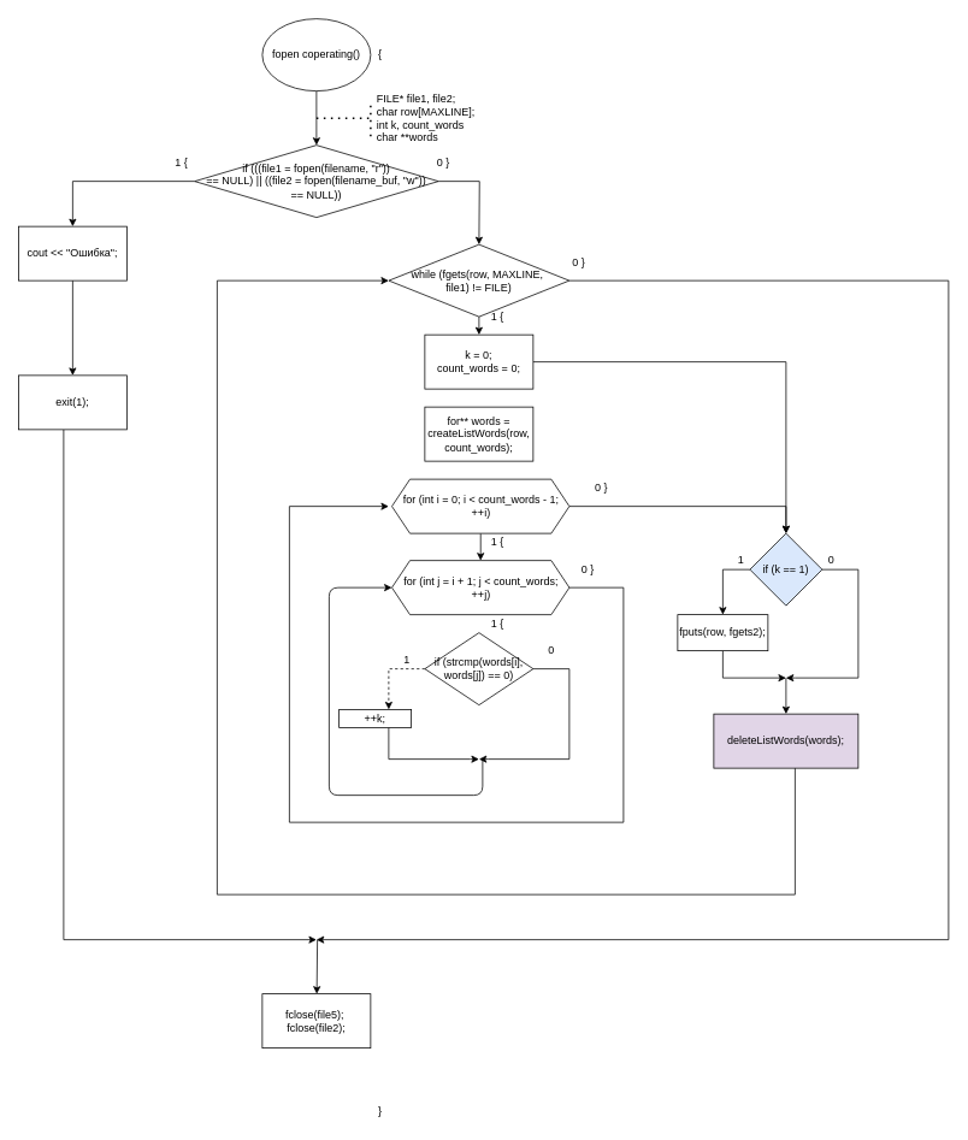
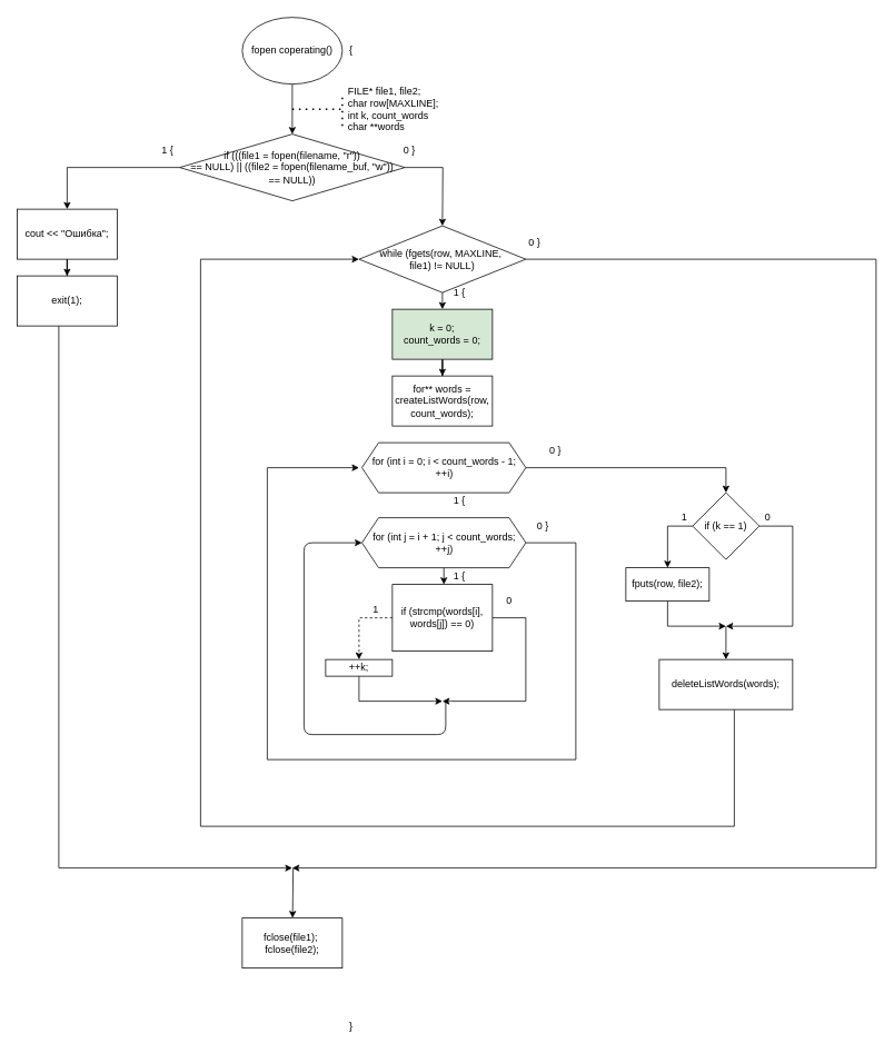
  <mxCell id="0" />
  <mxCell id="1" parent="0" />
  <mxCell id="2" style="edgeStyle=orthogonalEdgeStyle;rounded=0;orthogonalLoop=1;jettySize=auto;html=1;" edge="1" parent="1" source="3"><mxGeometry relative="1" as="geometry"><mxPoint x="350" y="160" as="targetPoint" /></mxGeometry></mxCell>
  <mxCell id="3" value="fopen coperating()" style="ellipse;whiteSpace=wrap;html=1;" vertex="1" parent="1"><mxGeometry x="290" y="20" width="120" height="80" as="geometry" /></mxCell>
  <mxCell id="4" value="" style="endArrow=none;dashed=1;html=1;dashPattern=1 3;strokeWidth=2;" edge="1" parent="1"><mxGeometry width="50" height="50" relative="1" as="geometry"><mxPoint x="350" y="130" as="sourcePoint" /><mxPoint x="410" y="130" as="targetPoint" /></mxGeometry></mxCell>
  <mxCell id="5" value="&lt;div&gt;FILE* file1, f&lt;span&gt;ile2;&lt;/span&gt;&lt;/div&gt;&lt;div&gt;&lt;span&gt;&#09;&lt;/span&gt;char row[MAXLINE];&lt;/div&gt;&lt;div&gt;int k, count_words&lt;/div&gt;&lt;div&gt;char **words&lt;/div&gt;" style="text;html=1;align=left;verticalAlign=middle;resizable=0;points=[];autosize=1;" vertex="1" parent="1"><mxGeometry x="415" y="100" width="120" height="60" as="geometry" /></mxCell>
  <mxCell id="6" value="" style="endArrow=none;dashed=1;html=1;dashPattern=1 3;strokeWidth=2;" edge="1" parent="1"><mxGeometry width="50" height="50" relative="1" as="geometry"><mxPoint x="410" y="150" as="sourcePoint" /><mxPoint x="410" y="110" as="targetPoint" /></mxGeometry></mxCell>
  <mxCell id="7" style="edgeStyle=orthogonalEdgeStyle;rounded=0;orthogonalLoop=1;jettySize=auto;html=1;" edge="1" parent="1" source="9" target="11"><mxGeometry relative="1" as="geometry"><mxPoint x="190" y="270" as="targetPoint" /></mxGeometry></mxCell>
  <mxCell id="8" style="edgeStyle=orthogonalEdgeStyle;rounded=0;orthogonalLoop=1;jettySize=auto;html=1;" edge="1" parent="1" source="9"><mxGeometry relative="1" as="geometry"><mxPoint x="530" y="270" as="targetPoint" /></mxGeometry></mxCell>
  <mxCell id="9" value="if (((file1 = fopen(filename, &quot;r&quot;)) &lt;br&gt;== NULL) || ((file2 = fopen(filename_buf, &quot;w&quot;)) &lt;br&gt;== NULL))" style="rhombus;whiteSpace=wrap;html=1;" vertex="1" parent="1"><mxGeometry x="215" y="160" width="270" height="80" as="geometry" /></mxCell>
  <mxCell id="10" value="" style="edgeStyle=orthogonalEdgeStyle;rounded=0;orthogonalLoop=1;jettySize=auto;html=1;" edge="1" parent="1" source="11" target="15"><mxGeometry relative="1" as="geometry" /></mxCell>
  <mxCell id="11" value="cout &amp;lt;&amp;lt; &quot;Ошибка&quot;;" style="rounded=0;whiteSpace=wrap;html=1;" vertex="1" parent="1"><mxGeometry x="20" y="250" width="120" height="60" as="geometry" /></mxCell>
  <mxCell id="12" value="1 {" style="text;html=1;align=center;verticalAlign=middle;resizable=0;points=[];autosize=1;" vertex="1" parent="1"><mxGeometry x="185" y="170" width="30" height="20" as="geometry" /></mxCell>
  <mxCell id="13" style="edgeStyle=orthogonalEdgeStyle;rounded=0;orthogonalLoop=1;jettySize=auto;html=1;exitX=1;exitY=0.5;exitDx=0;exitDy=0;" edge="1" parent="1" source="22"><mxGeometry relative="1" as="geometry"><mxPoint x="350" y="1040" as="targetPoint" /><Array as="points"><mxPoint x="1050" y="310" /><mxPoint x="1050" y="1040" /></Array><mxPoint x="660" y="410" as="sourcePoint" /></mxGeometry></mxCell>
  <mxCell id="14" style="edgeStyle=orthogonalEdgeStyle;rounded=0;orthogonalLoop=1;jettySize=auto;html=1;" edge="1" parent="1" source="15"><mxGeometry relative="1" as="geometry"><mxPoint x="350" y="1040" as="targetPoint" /><Array as="points"><mxPoint x="70" y="1040" /><mxPoint x="350" y="1040" /></Array></mxGeometry></mxCell>
- <mxCell id="15" value="exit(1);" style="rounded=0;whiteSpace=wrap;html=1;" vertex="1" parent="1"><mxGeometry x="20" y="415" width="120" height="60" as="geometry" /></mxCell>
+ <mxCell id="15" value="exit(1);" style="rounded=0;whiteSpace=wrap;html=1;" vertex="1" parent="1"><mxGeometry x="20" y="330" width="120" height="60" as="geometry" /></mxCell>
  <mxCell id="16" value="0 }" style="text;html=1;align=center;verticalAlign=middle;resizable=0;points=[];autosize=1;" vertex="1" parent="1"><mxGeometry x="475" y="170" width="30" height="20" as="geometry" /></mxCell>
  <mxCell id="17" value="" style="endArrow=classic;html=1;" edge="1" parent="1" target="18"><mxGeometry width="50" height="50" relative="1" as="geometry"><mxPoint x="351" y="1040" as="sourcePoint" /><mxPoint x="354" y="880" as="targetPoint" /></mxGeometry></mxCell>
- <mxCell id="18" value="&lt;div&gt;fclose(file5);&amp;nbsp;&lt;/div&gt;&lt;div&gt;&lt;span&gt;&#09;&lt;/span&gt;fclose(file2);&lt;/div&gt;" style="rounded=0;whiteSpace=wrap;html=1;" vertex="1" parent="1"><mxGeometry x="290" y="1100" width="120" height="60" as="geometry" /></mxCell>
+ <mxCell id="18" value="&lt;div&gt;fclose(file1);&amp;nbsp;&lt;/div&gt;&lt;div&gt;&lt;span&gt;&#09;&lt;/span&gt;fclose(file2);&lt;/div&gt;" style="rounded=0;whiteSpace=wrap;html=1;" vertex="1" parent="1"><mxGeometry x="290" y="1100" width="120" height="60" as="geometry" /></mxCell>
  <mxCell id="19" value="}" style="text;html=1;align=center;verticalAlign=middle;resizable=0;points=[];autosize=1;" vertex="1" parent="1"><mxGeometry x="410" y="1220" width="20" height="20" as="geometry" /></mxCell>
  <mxCell id="20" value="{" style="text;html=1;align=center;verticalAlign=middle;resizable=0;points=[];autosize=1;" vertex="1" parent="1"><mxGeometry x="410" y="50" width="20" height="20" as="geometry" /></mxCell>
  <mxCell id="21" style="edgeStyle=orthogonalEdgeStyle;rounded=0;orthogonalLoop=1;jettySize=auto;html=1;" edge="1" parent="1" source="22" target="24"><mxGeometry relative="1" as="geometry"><mxPoint x="390" y="370" as="targetPoint" /><Array as="points"><mxPoint x="530" y="370" /><mxPoint x="530" y="370" /></Array></mxGeometry></mxCell>
- <mxCell id="22" value="&lt;div&gt;while (fgets(row, MAXLINE,&amp;nbsp;&lt;/div&gt;&lt;div&gt;file1)&amp;nbsp;&lt;span&gt;!= FILE)&lt;/span&gt;&lt;/div&gt;&lt;div&gt;&lt;span&gt;&#09;&lt;/span&gt;&lt;/div&gt;" style="rhombus;whiteSpace=wrap;html=1;" vertex="1" parent="1"><mxGeometry x="430" y="270" width="200" height="80" as="geometry" /></mxCell>
- <mxCell id="23" style="edgeStyle=orthogonalEdgeStyle;rounded=0;orthogonalLoop=1;jettySize=auto;html=1;" edge="1" parent="1" source="24" target="48"><mxGeometry relative="1" as="geometry"><mxPoint x="530" y="450" as="targetPoint" /></mxGeometry></mxCell>
- <mxCell id="24" value="k = 0;&lt;br&gt;count_words = 0;" style="rounded=0;whiteSpace=wrap;html=1;" vertex="1" parent="1"><mxGeometry x="470" y="370" width="120" height="60" as="geometry" /></mxCell>
+ <mxCell id="22" value="&lt;div&gt;while (fgets(row, MAXLINE,&amp;nbsp;&lt;/div&gt;&lt;div&gt;file1)&amp;nbsp;&lt;span&gt;!= NULL)&lt;/span&gt;&lt;/div&gt;&lt;div&gt;&lt;span&gt;&#09;&lt;/span&gt;&lt;/div&gt;" style="rhombus;whiteSpace=wrap;html=1;" vertex="1" parent="1"><mxGeometry x="430" y="270" width="200" height="80" as="geometry" /></mxCell>
+ <mxCell id="23" style="edgeStyle=orthogonalEdgeStyle;rounded=0;orthogonalLoop=1;jettySize=auto;html=1;" edge="1" parent="1" source="24" target="25"><mxGeometry relative="1" as="geometry"><mxPoint x="530" y="450" as="targetPoint" /></mxGeometry></mxCell>
+ <mxCell id="24" value="k = 0;&lt;br&gt;count_words = 0;" style="rounded=0;whiteSpace=wrap;html=1;fillColor=#d5e8d4;" vertex="1" parent="1"><mxGeometry x="470" y="370" width="120" height="60" as="geometry" /></mxCell>
  <mxCell id="25" value="for** words = createListWords(row, count_words);" style="rounded=0;whiteSpace=wrap;html=1;" vertex="1" parent="1"><mxGeometry x="470" y="450" width="120" height="60" as="geometry" /></mxCell>
- <mxCell id="26" style="edgeStyle=orthogonalEdgeStyle;rounded=0;orthogonalLoop=1;jettySize=auto;html=1;entryX=0.5;entryY=0;entryDx=0;entryDy=0;" edge="1" parent="1" source="28" target="31"><mxGeometry relative="1" as="geometry" /></mxCell>
  <mxCell id="27" style="edgeStyle=orthogonalEdgeStyle;rounded=0;orthogonalLoop=1;jettySize=auto;html=1;" edge="1" parent="1" source="28"><mxGeometry relative="1" as="geometry"><mxPoint x="870" y="590" as="targetPoint" /><Array as="points"><mxPoint x="870" y="560" /><mxPoint x="870" y="590" /></Array></mxGeometry></mxCell>
  <mxCell id="28" value="for (int i = 0; i &amp;lt; count_words - 1; ++i)" style="shape=hexagon;perimeter=hexagonPerimeter2;whiteSpace=wrap;html=1;fixedSize=1;" vertex="1" parent="1"><mxGeometry x="433.5" y="530" width="196.5" height="60" as="geometry" /></mxCell>
+ <mxCell id="29" style="edgeStyle=orthogonalEdgeStyle;rounded=0;orthogonalLoop=1;jettySize=auto;html=1;" edge="1" parent="1" source="31" target="34"><mxGeometry relative="1" as="geometry"><mxPoint x="531.75" y="720" as="targetPoint" /><Array as="points"><mxPoint x="532" y="700" /></Array></mxGeometry></mxCell>
  <mxCell id="30" style="edgeStyle=orthogonalEdgeStyle;rounded=0;orthogonalLoop=1;jettySize=auto;html=1;" edge="1" parent="1" source="31"><mxGeometry relative="1" as="geometry"><mxPoint x="430" y="560" as="targetPoint" /><Array as="points"><mxPoint x="690" y="650" /><mxPoint x="690" y="910" /><mxPoint x="320" y="910" /><mxPoint x="320" y="560" /></Array></mxGeometry></mxCell>
  <mxCell id="31" value="for (int j = i + 1; j &amp;lt; count_words; ++j)" style="shape=hexagon;perimeter=hexagonPerimeter2;whiteSpace=wrap;html=1;fixedSize=1;" vertex="1" parent="1"><mxGeometry x="433.5" y="620" width="196.5" height="60" as="geometry" /></mxCell>
  <mxCell id="32" style="edgeStyle=orthogonalEdgeStyle;rounded=0;orthogonalLoop=1;jettySize=auto;html=1;dashed=1;" edge="1" parent="1" source="34" target="36"><mxGeometry relative="1" as="geometry"><mxPoint x="430" y="810" as="targetPoint" /><Array as="points"><mxPoint x="430" y="740" /></Array></mxGeometry></mxCell>
  <mxCell id="33" style="edgeStyle=orthogonalEdgeStyle;rounded=0;orthogonalLoop=1;jettySize=auto;html=1;" edge="1" parent="1" source="34"><mxGeometry relative="1" as="geometry"><mxPoint x="530" y="840" as="targetPoint" /><Array as="points"><mxPoint x="630" y="740" /><mxPoint x="630" y="840" /><mxPoint x="540" y="840" /></Array></mxGeometry></mxCell>
- <mxCell id="34" value="if (strcmp(words[i], words[j]) == 0)" style="rhombus;whiteSpace=wrap;html=1;" vertex="1" parent="1"><mxGeometry x="470" y="700" width="120" height="80" as="geometry" /></mxCell>
+ <mxCell id="34" value="if (strcmp(words[i], words[j]) == 0)" style="whiteSpace=wrap;html=1;rounded=0;" vertex="1" parent="1"><mxGeometry x="470" y="700" width="120" height="80" as="geometry" /></mxCell>
  <mxCell id="35" style="edgeStyle=orthogonalEdgeStyle;rounded=0;orthogonalLoop=1;jettySize=auto;html=1;" edge="1" parent="1" source="36"><mxGeometry relative="1" as="geometry"><mxPoint x="530" y="840" as="targetPoint" /><Array as="points"><mxPoint x="430" y="840" /><mxPoint x="520" y="840" /></Array></mxGeometry></mxCell>
- <mxCell id="36" value="++k;" style="rounded=0;whiteSpace=wrap;html=1;" vertex="1" parent="1"><mxGeometry x="375" y="785" width="80" height="20" as="geometry" /></mxCell>
+ <mxCell id="36" value="++k;" style="rounded=0;whiteSpace=wrap;html=1;" vertex="1" parent="1"><mxGeometry x="390" y="790" width="80" height="20" as="geometry" /></mxCell>
  <mxCell id="37" value="" style="endArrow=classic;html=1;entryX=0;entryY=0.5;entryDx=0;entryDy=0;" edge="1" parent="1" target="31"><mxGeometry width="50" height="50" relative="1" as="geometry"><mxPoint x="534" y="840" as="sourcePoint" /><mxPoint x="364" y="640" as="targetPoint" /><Array as="points"><mxPoint x="534" y="880" /><mxPoint x="364" y="880" /><mxPoint x="364" y="650" /></Array></mxGeometry></mxCell>
  <mxCell id="38" value="1 {" style="text;html=1;align=center;verticalAlign=middle;resizable=0;points=[];autosize=1;" vertex="1" parent="1"><mxGeometry x="535" y="680" width="30" height="20" as="geometry" /></mxCell>
  <mxCell id="39" value="1" style="text;html=1;align=center;verticalAlign=middle;resizable=0;points=[];autosize=1;" vertex="1" parent="1"><mxGeometry x="440" y="720" width="20" height="20" as="geometry" /></mxCell>
  <mxCell id="40" value="0" style="text;html=1;align=center;verticalAlign=middle;resizable=0;points=[];autosize=1;" vertex="1" parent="1"><mxGeometry x="600" y="710" width="20" height="20" as="geometry" /></mxCell>
  <mxCell id="41" value="0 }" style="text;html=1;align=center;verticalAlign=middle;resizable=0;points=[];autosize=1;" vertex="1" parent="1"><mxGeometry x="650" y="530" width="30" height="20" as="geometry" /></mxCell>
  <mxCell id="42" value="1 {" style="text;html=1;align=center;verticalAlign=middle;resizable=0;points=[];autosize=1;" vertex="1" parent="1"><mxGeometry x="535" y="590" width="30" height="20" as="geometry" /></mxCell>
  <mxCell id="43" value="0 }" style="text;html=1;align=center;verticalAlign=middle;resizable=0;points=[];autosize=1;" vertex="1" parent="1"><mxGeometry x="635" y="620" width="30" height="20" as="geometry" /></mxCell>
  <mxCell id="44" value="0 }" style="text;html=1;align=center;verticalAlign=middle;resizable=0;points=[];autosize=1;" vertex="1" parent="1"><mxGeometry x="625" y="280" width="30" height="20" as="geometry" /></mxCell>
  <mxCell id="45" value="1 {" style="text;html=1;align=center;verticalAlign=middle;resizable=0;points=[];autosize=1;" vertex="1" parent="1"><mxGeometry x="535" y="340" width="30" height="20" as="geometry" /></mxCell>
  <mxCell id="46" style="edgeStyle=orthogonalEdgeStyle;rounded=0;orthogonalLoop=1;jettySize=auto;html=1;" edge="1" parent="1" source="48"><mxGeometry relative="1" as="geometry"><mxPoint x="800" y="680" as="targetPoint" /><Array as="points"><mxPoint x="870" y="630" /><mxPoint x="810" y="630" /></Array></mxGeometry></mxCell>
  <mxCell id="47" style="edgeStyle=orthogonalEdgeStyle;rounded=0;orthogonalLoop=1;jettySize=auto;html=1;" edge="1" parent="1" source="48"><mxGeometry relative="1" as="geometry"><mxPoint x="870" y="750" as="targetPoint" /><Array as="points"><mxPoint x="950" y="630" /><mxPoint x="950" y="750" /><mxPoint x="880" y="750" /></Array></mxGeometry></mxCell>
- <mxCell id="48" value="if (k == 1)" style="rhombus;whiteSpace=wrap;html=1;fillColor=#dae8fc;" vertex="1" parent="1"><mxGeometry x="830" y="590" width="80" height="80" as="geometry" /></mxCell>
+ <mxCell id="48" value="if (k == 1)" style="rhombus;whiteSpace=wrap;html=1;" vertex="1" parent="1"><mxGeometry x="830" y="590" width="80" height="80" as="geometry" /></mxCell>
  <mxCell id="49" style="edgeStyle=orthogonalEdgeStyle;rounded=0;orthogonalLoop=1;jettySize=auto;html=1;" edge="1" parent="1" source="50"><mxGeometry relative="1" as="geometry"><mxPoint x="870" y="750" as="targetPoint" /><Array as="points"><mxPoint x="800" y="750" /><mxPoint x="870" y="750" /></Array></mxGeometry></mxCell>
- <mxCell id="50" value="fputs(row, fgets2);" style="rounded=0;whiteSpace=wrap;html=1;" vertex="1" parent="1"><mxGeometry x="750" y="680" width="100" height="40" as="geometry" /></mxCell>
+ <mxCell id="50" value="fputs(row, file2);" style="rounded=0;whiteSpace=wrap;html=1;" vertex="1" parent="1"><mxGeometry x="750" y="680" width="100" height="40" as="geometry" /></mxCell>
  <mxCell id="51" value="1" style="text;html=1;align=center;verticalAlign=middle;resizable=0;points=[];autosize=1;" vertex="1" parent="1"><mxGeometry x="810" y="610" width="20" height="20" as="geometry" /></mxCell>
  <mxCell id="52" value="0" style="text;html=1;align=center;verticalAlign=middle;resizable=0;points=[];autosize=1;" vertex="1" parent="1"><mxGeometry x="910" y="610" width="20" height="20" as="geometry" /></mxCell>
  <mxCell id="53" value="" style="endArrow=classic;html=1;" edge="1" parent="1" target="55"><mxGeometry width="50" height="50" relative="1" as="geometry"><mxPoint x="870" y="750" as="sourcePoint" /><mxPoint x="870" y="780" as="targetPoint" /></mxGeometry></mxCell>
  <mxCell id="54" style="edgeStyle=orthogonalEdgeStyle;rounded=0;orthogonalLoop=1;jettySize=auto;html=1;entryX=0;entryY=0.5;entryDx=0;entryDy=0;" edge="1" parent="1" source="55" target="22"><mxGeometry relative="1" as="geometry"><mxPoint x="250" y="282" as="targetPoint" /><Array as="points"><mxPoint x="880" y="990" /><mxPoint x="240" y="990" /><mxPoint x="240" y="310" /></Array></mxGeometry></mxCell>
- <mxCell id="55" value="deleteListWords(words);" style="rounded=0;whiteSpace=wrap;html=1;fillColor=#e1d5e7;" vertex="1" parent="1"><mxGeometry x="790" y="790" width="160" height="60" as="geometry" /></mxCell>
+ <mxCell id="55" value="deleteListWords(words);" style="rounded=0;whiteSpace=wrap;html=1;" vertex="1" parent="1"><mxGeometry x="790" y="790" width="160" height="60" as="geometry" /></mxCell>
